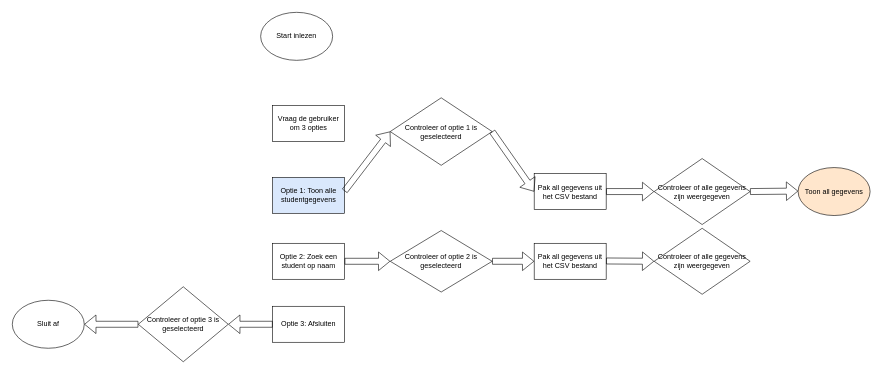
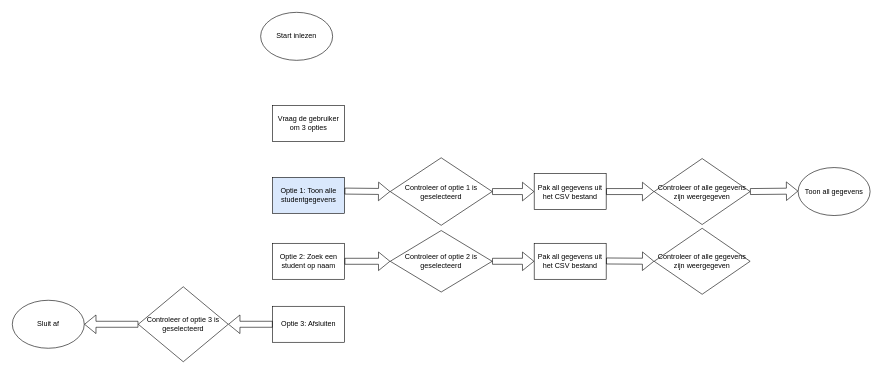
  <mxCell id="0" />
  <mxCell id="1" parent="0" />
  <mxCell id="2" value="Start inlezen" style="ellipse;whiteSpace=wrap;html=1;" vertex="1" parent="1"><mxGeometry x="434" y="20" width="120" height="80" as="geometry" /></mxCell>
  <mxCell id="3" value="Vraag de gebruiker om 3 opties" style="rounded=0;whiteSpace=wrap;html=1;" vertex="1" parent="1"><mxGeometry x="454" y="175" width="120" height="60" as="geometry" /></mxCell>
  <mxCell id="4" value="Optie 1: Toon alle studentgegevens" style="rounded=0;whiteSpace=wrap;html=1;fillColor=#dae8fc;" vertex="1" parent="1"><mxGeometry x="454" y="295" width="120" height="60" as="geometry" /></mxCell>
  <mxCell id="5" value="Optie 3: Afsluiten" style="rounded=0;whiteSpace=wrap;html=1;" vertex="1" parent="1"><mxGeometry x="454" y="510" width="120" height="60" as="geometry" /></mxCell>
  <mxCell id="6" value="Optie 2: Zoek een student op naam" style="rounded=0;whiteSpace=wrap;html=1;" vertex="1" parent="1"><mxGeometry x="454" y="405" width="120" height="60" as="geometry" /></mxCell>
  <mxCell id="7" value="Controleer of optie 3 is geselecteerd" style="rhombus;whiteSpace=wrap;html=1;" vertex="1" parent="1"><mxGeometry x="230" y="477.5" width="150" height="125" as="geometry" /></mxCell>
  <mxCell id="8" value="Controleer of optie 2 is geselecteerd" style="rhombus;whiteSpace=wrap;html=1;" vertex="1" parent="1"><mxGeometry x="650" y="383.75" width="170" height="102.5" as="geometry" /></mxCell>
- <mxCell id="9" value="Controleer of optie 1 is geselecteerd" style="rhombus;whiteSpace=wrap;html=1;" vertex="1" parent="1"><mxGeometry x="650" y="162.5" width="170" height="112.5" as="geometry" /></mxCell>
+ <mxCell id="9" value="Controleer of optie 1 is geselecteerd" style="rhombus;whiteSpace=wrap;html=1;" vertex="1" parent="1"><mxGeometry x="650" y="262.5" width="170" height="112.5" as="geometry" /></mxCell>
  <mxCell id="10" value="Sluit af" style="ellipse;whiteSpace=wrap;html=1;" vertex="1" parent="1"><mxGeometry x="20" y="500" width="120" height="80" as="geometry" /></mxCell>
  <mxCell id="11" value="" style="shape=flexArrow;endArrow=classic;html=1;rounded=0;exitX=0;exitY=0.5;exitDx=0;exitDy=0;entryX=1;entryY=0.5;entryDx=0;entryDy=0;" edge="1" parent="1" source="7" target="10"><mxGeometry width="50" height="50" relative="1" as="geometry"><mxPoint x="230" y="535" as="sourcePoint" /><mxPoint x="280" y="485" as="targetPoint" /></mxGeometry></mxCell>
  <mxCell id="12" value="" style="shape=flexArrow;endArrow=classic;html=1;rounded=0;entryX=1;entryY=0.5;entryDx=0;entryDy=0;exitX=0;exitY=0.5;exitDx=0;exitDy=0;" edge="1" parent="1" source="5" target="7"><mxGeometry width="50" height="50" relative="1" as="geometry"><mxPoint x="453" y="549" as="sourcePoint" /><mxPoint x="500" y="495" as="targetPoint" /></mxGeometry></mxCell>
  <mxCell id="13" value="" style="shape=flexArrow;endArrow=classic;html=1;rounded=0;exitX=1;exitY=0.5;exitDx=0;exitDy=0;entryX=0;entryY=0.5;entryDx=0;entryDy=0;" edge="1" parent="1" source="6" target="8"><mxGeometry width="50" height="50" relative="1" as="geometry"><mxPoint x="580" y="445" as="sourcePoint" /><mxPoint x="630" y="395" as="targetPoint" /></mxGeometry></mxCell>
  <mxCell id="14" value="" style="shape=flexArrow;endArrow=classic;html=1;rounded=0;exitX=1;exitY=0.383;exitDx=0;exitDy=0;entryX=0;entryY=0.5;entryDx=0;entryDy=0;exitPerimeter=0;" edge="1" parent="1" source="4" target="9"><mxGeometry width="50" height="50" relative="1" as="geometry"><mxPoint x="590" y="335" as="sourcePoint" /><mxPoint x="640" y="285" as="targetPoint" /></mxGeometry></mxCell>
  <mxCell id="15" value="Pak all gegevens uit het CSV bestand" style="rounded=0;whiteSpace=wrap;html=1;" vertex="1" parent="1"><mxGeometry x="890" y="288.75" width="120" height="60" as="geometry" /></mxCell>
  <mxCell id="16" value="" style="shape=flexArrow;endArrow=classic;html=1;rounded=0;entryX=0;entryY=0.5;entryDx=0;entryDy=0;" edge="1" parent="1" target="18"><mxGeometry width="50" height="50" relative="1" as="geometry"><mxPoint x="820" y="435" as="sourcePoint" /><mxPoint x="870" y="385" as="targetPoint" /></mxGeometry></mxCell>
  <mxCell id="17" value="" style="shape=flexArrow;endArrow=classic;html=1;rounded=0;exitX=1;exitY=0.5;exitDx=0;exitDy=0;entryX=0;entryY=0.5;entryDx=0;entryDy=0;" edge="1" parent="1" source="9" target="15"><mxGeometry width="50" height="50" relative="1" as="geometry"><mxPoint x="810" y="305" as="sourcePoint" /><mxPoint x="860" y="255" as="targetPoint" /></mxGeometry></mxCell>
  <mxCell id="18" value="Pak all gegevens uit het CSV bestand" style="rounded=0;whiteSpace=wrap;html=1;" vertex="1" parent="1"><mxGeometry x="890" y="405" width="120" height="60" as="geometry" /></mxCell>
  <mxCell id="19" value="Controleer of alle gegevens zijn weergegeven" style="rhombus;whiteSpace=wrap;html=1;" vertex="1" parent="1"><mxGeometry x="1090" y="263.75" width="160" height="110" as="geometry" /></mxCell>
  <mxCell id="20" value="" style="shape=flexArrow;endArrow=classic;html=1;rounded=0;exitX=1;exitY=0.5;exitDx=0;exitDy=0;entryX=0;entryY=0.5;entryDx=0;entryDy=0;" edge="1" parent="1" source="15" target="19"><mxGeometry width="50" height="50" relative="1" as="geometry"><mxPoint x="1030" y="315" as="sourcePoint" /><mxPoint x="1080" y="265" as="targetPoint" /></mxGeometry></mxCell>
  <mxCell id="21" value="" style="shape=flexArrow;endArrow=classic;html=1;rounded=0;exitX=1;exitY=0.5;exitDx=0;exitDy=0;entryX=0;entryY=0.383;entryDx=0;entryDy=0;entryPerimeter=0;" edge="1" parent="1" source="19"><mxGeometry width="50" height="50" relative="1" as="geometry"><mxPoint x="1260" y="315" as="sourcePoint" /><mxPoint x="1330" y="317.98" as="targetPoint" /></mxGeometry></mxCell>
  <mxCell id="22" value="Controleer of alle gegevens zijn weergegeven" style="rhombus;whiteSpace=wrap;html=1;" vertex="1" parent="1"><mxGeometry x="1090" y="380" width="160" height="110" as="geometry" /></mxCell>
  <mxCell id="23" value="" style="shape=flexArrow;endArrow=classic;html=1;rounded=0;exitX=1;exitY=0.5;exitDx=0;exitDy=0;entryX=0;entryY=0.5;entryDx=0;entryDy=0;" edge="1" parent="1" target="22"><mxGeometry width="50" height="50" relative="1" as="geometry"><mxPoint x="1010" y="434.5" as="sourcePoint" /><mxPoint x="1090" y="434.5" as="targetPoint" /></mxGeometry></mxCell>
- <mxCell id="24" value="Toon all gegevens" style="ellipse;whiteSpace=wrap;html=1;fillColor=#ffe6cc;" vertex="1" parent="1"><mxGeometry x="1330" y="278.75" width="120" height="80" as="geometry" /></mxCell>
+ <mxCell id="24" value="Toon all gegevens" style="ellipse;whiteSpace=wrap;html=1;" vertex="1" parent="1"><mxGeometry x="1330" y="278.75" width="120" height="80" as="geometry" /></mxCell>
